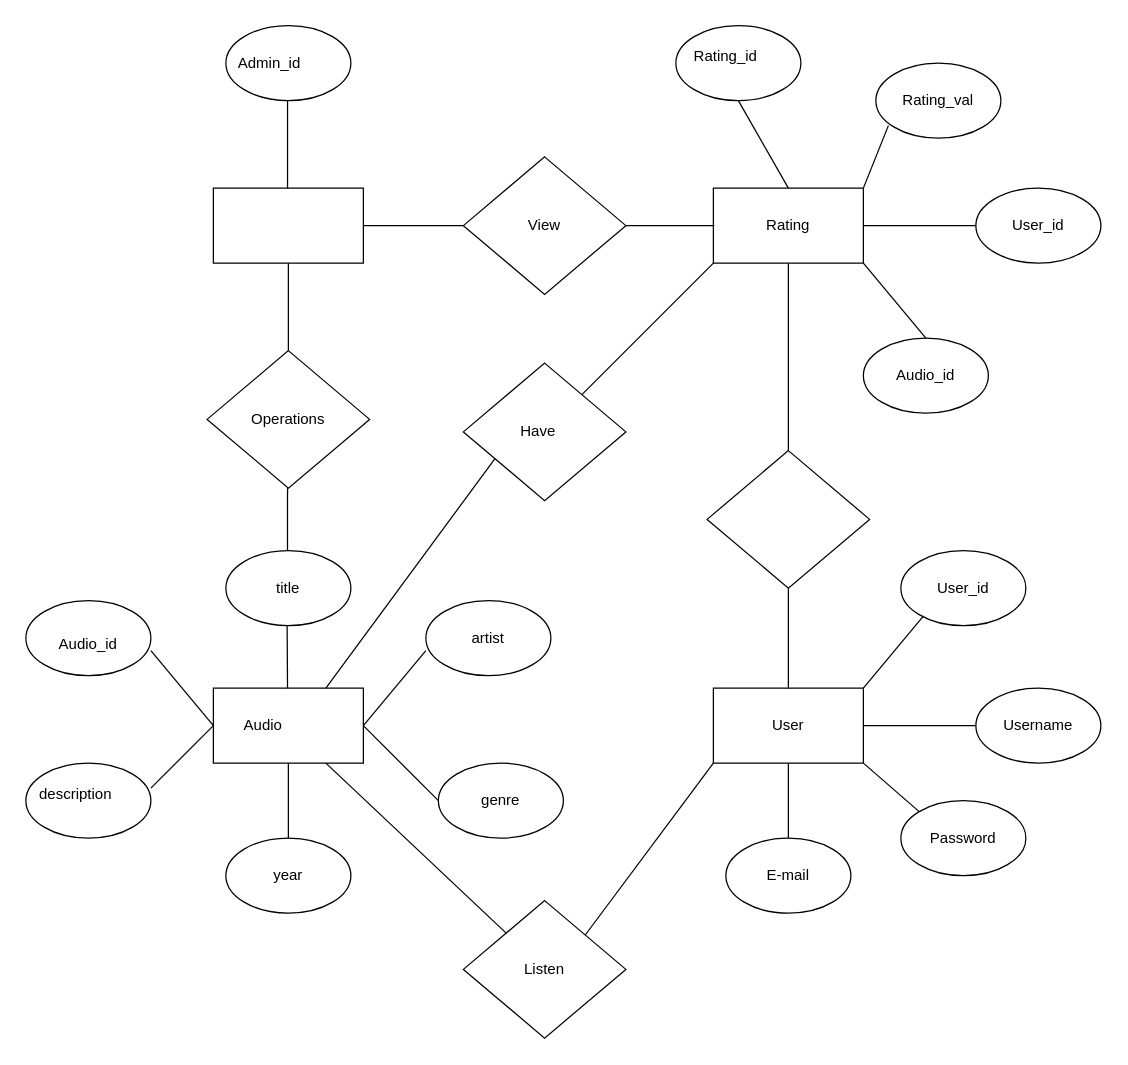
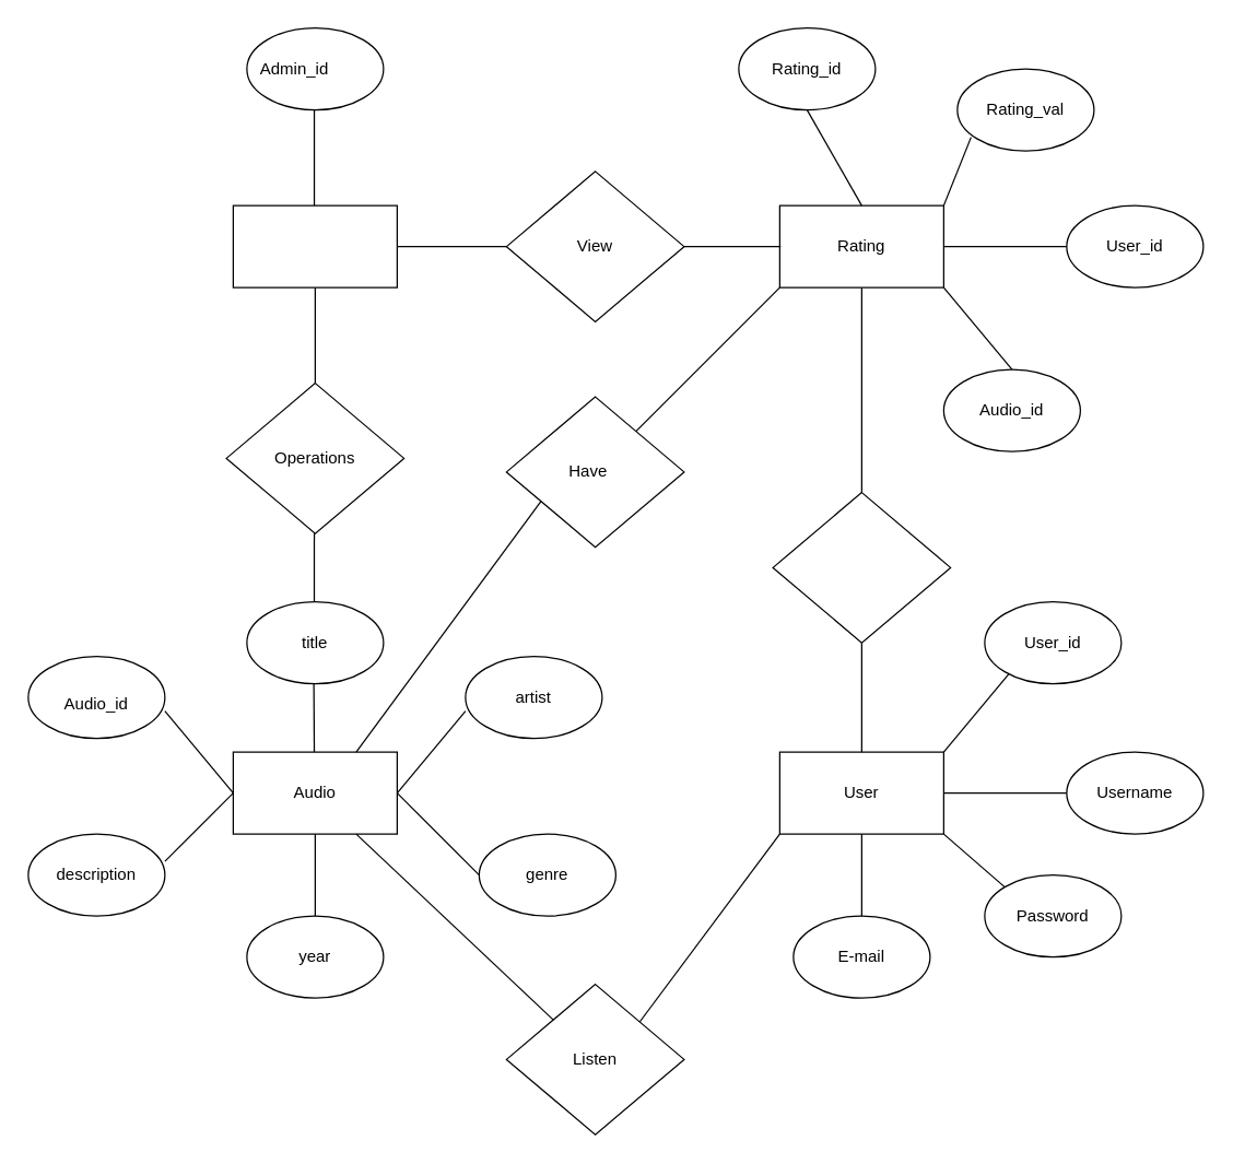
  <mxCell id="0" />
  <mxCell id="1" parent="0" />
  <mxCell id="2" value="" style="rounded=0;whiteSpace=wrap;html=1;" vertex="1" parent="1"><mxGeometry x="170" y="150" width="120" height="60" as="geometry" /></mxCell>
  <mxCell id="3" value="" style="rhombus;whiteSpace=wrap;html=1;" vertex="1" parent="1"><mxGeometry x="165" y="280" width="130" height="110" as="geometry" /></mxCell>
  <mxCell id="4" value="" style="rounded=0;whiteSpace=wrap;html=1;" vertex="1" parent="1"><mxGeometry x="570" y="150" width="120" height="60" as="geometry" /></mxCell>
  <mxCell id="5" value="" style="ellipse;whiteSpace=wrap;html=1;" vertex="1" parent="1"><mxGeometry x="180" y="20" width="100" height="60" as="geometry" /></mxCell>
  <mxCell id="6" value="" style="ellipse;whiteSpace=wrap;html=1;" vertex="1" parent="1"><mxGeometry x="180" y="440" width="100" height="60" as="geometry" /></mxCell>
  <mxCell id="7" value="" style="rounded=0;whiteSpace=wrap;html=1;" vertex="1" parent="1"><mxGeometry x="170" y="550" width="120" height="60" as="geometry" /></mxCell>
  <mxCell id="8" value="" style="ellipse;whiteSpace=wrap;html=1;" vertex="1" parent="1"><mxGeometry x="20" y="480" width="100" height="60" as="geometry" /></mxCell>
  <mxCell id="9" value="" style="ellipse;whiteSpace=wrap;html=1;" vertex="1" parent="1"><mxGeometry x="20" y="610" width="100" height="60" as="geometry" /></mxCell>
  <mxCell id="10" value="" style="ellipse;whiteSpace=wrap;html=1;" vertex="1" parent="1"><mxGeometry x="180" y="670" width="100" height="60" as="geometry" /></mxCell>
  <mxCell id="11" value="" style="ellipse;whiteSpace=wrap;html=1;" vertex="1" parent="1"><mxGeometry x="340" y="480" width="100" height="60" as="geometry" /></mxCell>
  <mxCell id="12" value="" style="rhombus;whiteSpace=wrap;html=1;" vertex="1" parent="1"><mxGeometry x="370" y="125" width="130" height="110" as="geometry" /></mxCell>
  <mxCell id="13" value="" style="ellipse;whiteSpace=wrap;html=1;" vertex="1" parent="1"><mxGeometry x="350" y="610" width="100" height="60" as="geometry" /></mxCell>
  <mxCell id="14" value="" style="ellipse;whiteSpace=wrap;html=1;" vertex="1" parent="1"><mxGeometry x="540" y="20" width="100" height="60" as="geometry" /></mxCell>
  <mxCell id="15" value="" style="ellipse;whiteSpace=wrap;html=1;" vertex="1" parent="1"><mxGeometry x="780" y="150" width="100" height="60" as="geometry" /></mxCell>
  <mxCell id="16" value="" style="ellipse;whiteSpace=wrap;html=1;" vertex="1" parent="1"><mxGeometry x="700" y="50" width="100" height="60" as="geometry" /></mxCell>
  <mxCell id="17" value="" style="ellipse;whiteSpace=wrap;html=1;" vertex="1" parent="1"><mxGeometry x="690" y="270" width="100" height="60" as="geometry" /></mxCell>
  <mxCell id="18" value="" style="rhombus;whiteSpace=wrap;html=1;" vertex="1" parent="1"><mxGeometry x="565" y="360" width="130" height="110" as="geometry" /></mxCell>
  <mxCell id="19" value="" style="endArrow=none;html=1;rounded=0;entryX=0.5;entryY=1;entryDx=0;entryDy=0;exitX=0.5;exitY=0;exitDx=0;exitDy=0;" edge="1" parent="1" source="3" target="2"><mxGeometry width="50" height="50" relative="1" as="geometry"><mxPoint x="230" y="270" as="sourcePoint" /><mxPoint x="420" y="260" as="targetPoint" /></mxGeometry></mxCell>
  <mxCell id="20" value="" style="endArrow=none;html=1;rounded=0;entryX=0.5;entryY=1;entryDx=0;entryDy=0;exitX=0.5;exitY=0;exitDx=0;exitDy=0;" edge="1" parent="1"><mxGeometry width="50" height="50" relative="1" as="geometry"><mxPoint x="229.33" y="150" as="sourcePoint" /><mxPoint x="229.33" y="80" as="targetPoint" /></mxGeometry></mxCell>
  <mxCell id="21" value="" style="endArrow=none;html=1;rounded=0;entryX=0.5;entryY=1;entryDx=0;entryDy=0;exitX=0.493;exitY=0;exitDx=0;exitDy=0;exitPerimeter=0;" edge="1" parent="1" source="6"><mxGeometry width="50" height="50" relative="1" as="geometry"><mxPoint x="229" y="430" as="sourcePoint" /><mxPoint x="229.33" y="390" as="targetPoint" /></mxGeometry></mxCell>
  <mxCell id="22" value="" style="endArrow=none;html=1;rounded=0;entryX=0;entryY=0.667;entryDx=0;entryDy=0;entryPerimeter=0;" edge="1" parent="1" target="11"><mxGeometry width="50" height="50" relative="1" as="geometry"><mxPoint x="290" y="580" as="sourcePoint" /><mxPoint x="340" y="530" as="targetPoint" /></mxGeometry></mxCell>
  <mxCell id="23" value="" style="endArrow=none;html=1;rounded=0;exitX=0.5;exitY=0;exitDx=0;exitDy=0;" edge="1" parent="1"><mxGeometry width="50" height="50" relative="1" as="geometry"><mxPoint x="229.33" y="550" as="sourcePoint" /><mxPoint x="229" y="500" as="targetPoint" /></mxGeometry></mxCell>
  <mxCell id="24" value="" style="endArrow=none;html=1;rounded=0;" edge="1" parent="1"><mxGeometry width="50" height="50" relative="1" as="geometry"><mxPoint x="170" y="580" as="sourcePoint" /><mxPoint x="120" y="520" as="targetPoint" /></mxGeometry></mxCell>
  <mxCell id="25" value="" style="endArrow=none;html=1;rounded=0;" edge="1" parent="1"><mxGeometry width="50" height="50" relative="1" as="geometry"><mxPoint x="120" y="630" as="sourcePoint" /><mxPoint x="170" y="580" as="targetPoint" /></mxGeometry></mxCell>
  <mxCell id="26" value="" style="endArrow=none;html=1;rounded=0;exitX=1;exitY=0.5;exitDx=0;exitDy=0;" edge="1" parent="1" source="7"><mxGeometry width="50" height="50" relative="1" as="geometry"><mxPoint x="300" y="690" as="sourcePoint" /><mxPoint x="350" y="640" as="targetPoint" /></mxGeometry></mxCell>
  <mxCell id="27" value="" style="endArrow=none;html=1;rounded=0;exitX=0.5;exitY=0;exitDx=0;exitDy=0;" edge="1" parent="1" source="10"><mxGeometry width="50" height="50" relative="1" as="geometry"><mxPoint x="230" y="660" as="sourcePoint" /><mxPoint x="230" y="610" as="targetPoint" /></mxGeometry></mxCell>
  <mxCell id="28" value="" style="endArrow=none;html=1;rounded=0;exitX=1;exitY=0;exitDx=0;exitDy=0;" edge="1" parent="1" source="4"><mxGeometry width="50" height="50" relative="1" as="geometry"><mxPoint x="690" y="140" as="sourcePoint" /><mxPoint x="710" y="100" as="targetPoint" /></mxGeometry></mxCell>
  <mxCell id="29" value="" style="endArrow=none;html=1;rounded=0;entryX=0;entryY=0.5;entryDx=0;entryDy=0;exitX=1;exitY=0.5;exitDx=0;exitDy=0;" edge="1" parent="1" source="4" target="15"><mxGeometry width="50" height="50" relative="1" as="geometry"><mxPoint x="690" y="190" as="sourcePoint" /><mxPoint x="740" y="140" as="targetPoint" /></mxGeometry></mxCell>
  <mxCell id="30" value="" style="endArrow=none;html=1;rounded=0;exitX=0.5;exitY=0;exitDx=0;exitDy=0;" edge="1" parent="1" source="4"><mxGeometry width="50" height="50" relative="1" as="geometry"><mxPoint x="540" y="130" as="sourcePoint" /><mxPoint x="590" y="80" as="targetPoint" /></mxGeometry></mxCell>
  <mxCell id="31" value="" style="endArrow=none;html=1;rounded=0;exitX=0.5;exitY=0;exitDx=0;exitDy=0;" edge="1" parent="1" source="17"><mxGeometry width="50" height="50" relative="1" as="geometry"><mxPoint x="730" y="260" as="sourcePoint" /><mxPoint x="690" y="210" as="targetPoint" /></mxGeometry></mxCell>
  <mxCell id="32" value="" style="endArrow=none;html=1;rounded=0;entryX=0;entryY=0.5;entryDx=0;entryDy=0;exitX=1;exitY=0.5;exitDx=0;exitDy=0;" edge="1" parent="1" source="2" target="12"><mxGeometry width="50" height="50" relative="1" as="geometry"><mxPoint x="350" y="310" as="sourcePoint" /><mxPoint x="400" y="260" as="targetPoint" /></mxGeometry></mxCell>
  <mxCell id="33" value="" style="endArrow=none;html=1;rounded=0;" edge="1" parent="1" source="12"><mxGeometry width="50" height="50" relative="1" as="geometry"><mxPoint x="500" y="230" as="sourcePoint" /><mxPoint x="570.711" y="180" as="targetPoint" /></mxGeometry></mxCell>
  <mxCell id="34" value="" style="endArrow=none;html=1;rounded=0;entryX=0;entryY=1;entryDx=0;entryDy=0;" edge="1" parent="1" source="36" target="4"><mxGeometry width="50" height="50" relative="1" as="geometry"><mxPoint x="520" y="250" as="sourcePoint" /><mxPoint x="570" y="200" as="targetPoint" /></mxGeometry></mxCell>
  <mxCell id="35" value="" style="endArrow=none;html=1;rounded=0;exitX=0.75;exitY=0;exitDx=0;exitDy=0;" edge="1" parent="1" source="7"><mxGeometry width="50" height="50" relative="1" as="geometry"><mxPoint x="350" y="410" as="sourcePoint" /><mxPoint x="400" y="360" as="targetPoint" /></mxGeometry></mxCell>
  <mxCell id="36" value="" style="rhombus;whiteSpace=wrap;html=1;" vertex="1" parent="1"><mxGeometry x="370" y="290" width="130" height="110" as="geometry" /></mxCell>
  <mxCell id="37" value="" style="rhombus;whiteSpace=wrap;html=1;" vertex="1" parent="1"><mxGeometry x="370" y="720" width="130" height="110" as="geometry" /></mxCell>
  <mxCell id="38" value="" style="rounded=0;whiteSpace=wrap;html=1;" vertex="1" parent="1"><mxGeometry x="570" y="550" width="120" height="60" as="geometry" /></mxCell>
  <mxCell id="39" value="" style="endArrow=none;html=1;rounded=0;entryX=0.75;entryY=1;entryDx=0;entryDy=0;" edge="1" parent="1" source="37" target="7"><mxGeometry width="50" height="50" relative="1" as="geometry"><mxPoint x="320" y="750" as="sourcePoint" /><mxPoint x="370" y="700" as="targetPoint" /></mxGeometry></mxCell>
  <mxCell id="40" value="" style="endArrow=none;html=1;rounded=0;entryX=0.5;entryY=1;entryDx=0;entryDy=0;exitX=0.5;exitY=0;exitDx=0;exitDy=0;" edge="1" parent="1" source="18" target="4"><mxGeometry width="50" height="50" relative="1" as="geometry"><mxPoint x="630" y="350" as="sourcePoint" /><mxPoint x="670" y="310" as="targetPoint" /></mxGeometry></mxCell>
  <mxCell id="41" value="" style="endArrow=none;html=1;rounded=0;exitX=0.5;exitY=0;exitDx=0;exitDy=0;" edge="1" parent="1" source="38"><mxGeometry width="50" height="50" relative="1" as="geometry"><mxPoint x="580" y="520" as="sourcePoint" /><mxPoint x="630" y="470" as="targetPoint" /></mxGeometry></mxCell>
  <mxCell id="42" value="" style="endArrow=none;html=1;rounded=0;entryX=0;entryY=0.667;entryDx=0;entryDy=0;entryPerimeter=0;" edge="1" parent="1"><mxGeometry width="50" height="50" relative="1" as="geometry"><mxPoint x="690" y="550" as="sourcePoint" /><mxPoint x="740" y="490" as="targetPoint" /></mxGeometry></mxCell>
  <mxCell id="43" value="" style="endArrow=none;html=1;rounded=0;entryX=0;entryY=1;entryDx=0;entryDy=0;exitX=1;exitY=0;exitDx=0;exitDy=0;" edge="1" parent="1" source="37" target="38"><mxGeometry width="50" height="50" relative="1" as="geometry"><mxPoint x="460" y="760" as="sourcePoint" /><mxPoint x="510" y="710" as="targetPoint" /></mxGeometry></mxCell>
  <mxCell id="44" value="" style="endArrow=none;html=1;rounded=0;exitX=1;exitY=0.5;exitDx=0;exitDy=0;entryX=0;entryY=0.5;entryDx=0;entryDy=0;" edge="1" parent="1" source="38" target="47"><mxGeometry width="50" height="50" relative="1" as="geometry"><mxPoint x="700" y="560" as="sourcePoint" /><mxPoint x="750" y="580" as="targetPoint" /></mxGeometry></mxCell>
  <mxCell id="45" value="" style="ellipse;whiteSpace=wrap;html=1;" vertex="1" parent="1"><mxGeometry x="580" y="670" width="100" height="60" as="geometry" /></mxCell>
  <mxCell id="46" value="" style="endArrow=none;html=1;rounded=0;entryX=0.5;entryY=1;entryDx=0;entryDy=0;exitX=0.5;exitY=0;exitDx=0;exitDy=0;" edge="1" parent="1" source="45" target="38"><mxGeometry width="50" height="50" relative="1" as="geometry"><mxPoint x="630" y="660" as="sourcePoint" /><mxPoint x="680" y="620" as="targetPoint" /></mxGeometry></mxCell>
  <mxCell id="47" value="" style="ellipse;whiteSpace=wrap;html=1;" vertex="1" parent="1"><mxGeometry x="780" y="550" width="100" height="60" as="geometry" /></mxCell>
  <mxCell id="48" value="" style="ellipse;whiteSpace=wrap;html=1;" vertex="1" parent="1"><mxGeometry x="720" y="640" width="100" height="60" as="geometry" /></mxCell>
  <mxCell id="49" value="" style="ellipse;whiteSpace=wrap;html=1;" vertex="1" parent="1"><mxGeometry x="720" y="440" width="100" height="60" as="geometry" /></mxCell>
  <mxCell id="50" value="" style="endArrow=none;html=1;rounded=0;exitX=0;exitY=0;exitDx=0;exitDy=0;entryX=1;entryY=1;entryDx=0;entryDy=0;" edge="1" parent="1" source="48" target="38"><mxGeometry width="50" height="50" relative="1" as="geometry"><mxPoint x="640" y="660" as="sourcePoint" /><mxPoint x="690" y="610" as="targetPoint" /></mxGeometry></mxCell>
  <mxCell id="51" value="Admin_id" style="text;html=1;strokeColor=none;fillColor=none;align=center;verticalAlign=middle;whiteSpace=wrap;rounded=0;" vertex="1" parent="1"><mxGeometry x="185" y="35" width="60" height="30" as="geometry" /></mxCell>
  <mxCell id="52" value="Operations" style="text;html=1;strokeColor=none;fillColor=none;align=center;verticalAlign=middle;whiteSpace=wrap;rounded=0;" vertex="1" parent="1"><mxGeometry x="200" y="320" width="60" height="30" as="geometry" /></mxCell>
  <mxCell id="53" value="title" style="text;html=1;strokeColor=none;fillColor=none;align=center;verticalAlign=middle;whiteSpace=wrap;rounded=0;" vertex="1" parent="1"><mxGeometry x="200" y="455" width="60" height="30" as="geometry" /></mxCell>
  <mxCell id="54" value="Audio_id" style="text;html=1;strokeColor=none;fillColor=none;align=center;verticalAlign=middle;whiteSpace=wrap;rounded=0;" vertex="1" parent="1"><mxGeometry x="40" y="500" width="60" height="30" as="geometry" /></mxCell>
- <mxCell id="55" value="description" style="text;html=1;strokeColor=none;fillColor=none;align=center;verticalAlign=middle;whiteSpace=wrap;rounded=0;" vertex="1" parent="1"><mxGeometry x="30" y="620" width="60" height="30" as="geometry" /></mxCell>
+ <mxCell id="55" value="description" style="text;html=1;strokeColor=none;fillColor=none;align=center;verticalAlign=middle;whiteSpace=wrap;rounded=0;" vertex="1" parent="1"><mxGeometry x="40" y="625" width="60" height="30" as="geometry" /></mxCell>
  <mxCell id="56" value="year" style="text;html=1;strokeColor=none;fillColor=none;align=center;verticalAlign=middle;whiteSpace=wrap;rounded=0;" vertex="1" parent="1"><mxGeometry x="200" y="685" width="60" height="30" as="geometry" /></mxCell>
  <mxCell id="57" value="genre" style="text;html=1;strokeColor=none;fillColor=none;align=center;verticalAlign=middle;whiteSpace=wrap;rounded=0;" vertex="1" parent="1"><mxGeometry x="370" y="625" width="60" height="30" as="geometry" /></mxCell>
  <mxCell id="58" value="artist" style="text;html=1;strokeColor=none;fillColor=none;align=center;verticalAlign=middle;whiteSpace=wrap;rounded=0;" vertex="1" parent="1"><mxGeometry x="360" y="495" width="60" height="30" as="geometry" /></mxCell>
- <mxCell id="59" value="Audio" style="text;html=1;strokeColor=none;fillColor=none;align=center;verticalAlign=middle;whiteSpace=wrap;rounded=0;" vertex="1" parent="1"><mxGeometry x="180" y="565" width="60" height="30" as="geometry" /></mxCell>
+ <mxCell id="59" value="Audio" style="text;html=1;strokeColor=none;fillColor=none;align=center;verticalAlign=middle;whiteSpace=wrap;rounded=0;" vertex="1" parent="1"><mxGeometry x="200" y="565" width="60" height="30" as="geometry" /></mxCell>
  <mxCell id="60" value="Listen" style="text;html=1;strokeColor=none;fillColor=none;align=center;verticalAlign=middle;whiteSpace=wrap;rounded=0;" vertex="1" parent="1"><mxGeometry x="405" y="760" width="60" height="30" as="geometry" /></mxCell>
  <mxCell id="61" value="E-mail" style="text;html=1;strokeColor=none;fillColor=none;align=center;verticalAlign=middle;whiteSpace=wrap;rounded=0;" vertex="1" parent="1"><mxGeometry x="600" y="685" width="60" height="30" as="geometry" /></mxCell>
  <mxCell id="62" value="Password" style="text;html=1;strokeColor=none;fillColor=none;align=center;verticalAlign=middle;whiteSpace=wrap;rounded=0;" vertex="1" parent="1"><mxGeometry x="740" y="655" width="60" height="30" as="geometry" /></mxCell>
  <mxCell id="63" value="Username" style="text;html=1;strokeColor=none;fillColor=none;align=center;verticalAlign=middle;whiteSpace=wrap;rounded=0;" vertex="1" parent="1"><mxGeometry x="800" y="565" width="60" height="30" as="geometry" /></mxCell>
  <mxCell id="64" value="User_id" style="text;html=1;strokeColor=none;fillColor=none;align=center;verticalAlign=middle;whiteSpace=wrap;rounded=0;" vertex="1" parent="1"><mxGeometry x="740" y="455" width="60" height="30" as="geometry" /></mxCell>
  <mxCell id="65" value="User" style="text;html=1;strokeColor=none;fillColor=none;align=center;verticalAlign=middle;whiteSpace=wrap;rounded=0;" vertex="1" parent="1"><mxGeometry x="600" y="565" width="60" height="30" as="geometry" /></mxCell>
  <mxCell id="66" value="Have" style="text;html=1;strokeColor=none;fillColor=none;align=center;verticalAlign=middle;whiteSpace=wrap;rounded=0;" vertex="1" parent="1"><mxGeometry x="400" y="330" width="60" height="30" as="geometry" /></mxCell>
  <mxCell id="67" value="View" style="text;html=1;strokeColor=none;fillColor=none;align=center;verticalAlign=middle;whiteSpace=wrap;rounded=0;" vertex="1" parent="1"><mxGeometry x="405" y="165" width="60" height="30" as="geometry" /></mxCell>
  <mxCell id="68" value="Rating" style="text;html=1;strokeColor=none;fillColor=none;align=center;verticalAlign=middle;whiteSpace=wrap;rounded=0;" vertex="1" parent="1"><mxGeometry x="600" y="165" width="60" height="30" as="geometry" /></mxCell>
- <mxCell id="69" value="Rating_id" style="text;html=1;strokeColor=none;fillColor=none;align=center;verticalAlign=middle;whiteSpace=wrap;rounded=0;" vertex="1" parent="1"><mxGeometry x="550" y="30" width="60" height="30" as="geometry" /></mxCell>
+ <mxCell id="69" value="Rating_id" style="text;html=1;strokeColor=none;fillColor=none;align=center;verticalAlign=middle;whiteSpace=wrap;rounded=0;" vertex="1" parent="1"><mxGeometry x="560" y="35" width="60" height="30" as="geometry" /></mxCell>
  <mxCell id="70" value="Rating_val" style="text;html=1;strokeColor=none;fillColor=none;align=center;verticalAlign=middle;whiteSpace=wrap;rounded=0;" vertex="1" parent="1"><mxGeometry x="720" y="65" width="60" height="30" as="geometry" /></mxCell>
  <mxCell id="71" value="User_id" style="text;html=1;strokeColor=none;fillColor=none;align=center;verticalAlign=middle;whiteSpace=wrap;rounded=0;" vertex="1" parent="1"><mxGeometry x="800" y="165" width="60" height="30" as="geometry" /></mxCell>
  <mxCell id="72" value="Audio_id" style="text;html=1;strokeColor=none;fillColor=none;align=center;verticalAlign=middle;whiteSpace=wrap;rounded=0;" vertex="1" parent="1"><mxGeometry x="710" y="285" width="60" height="30" as="geometry" /></mxCell>
